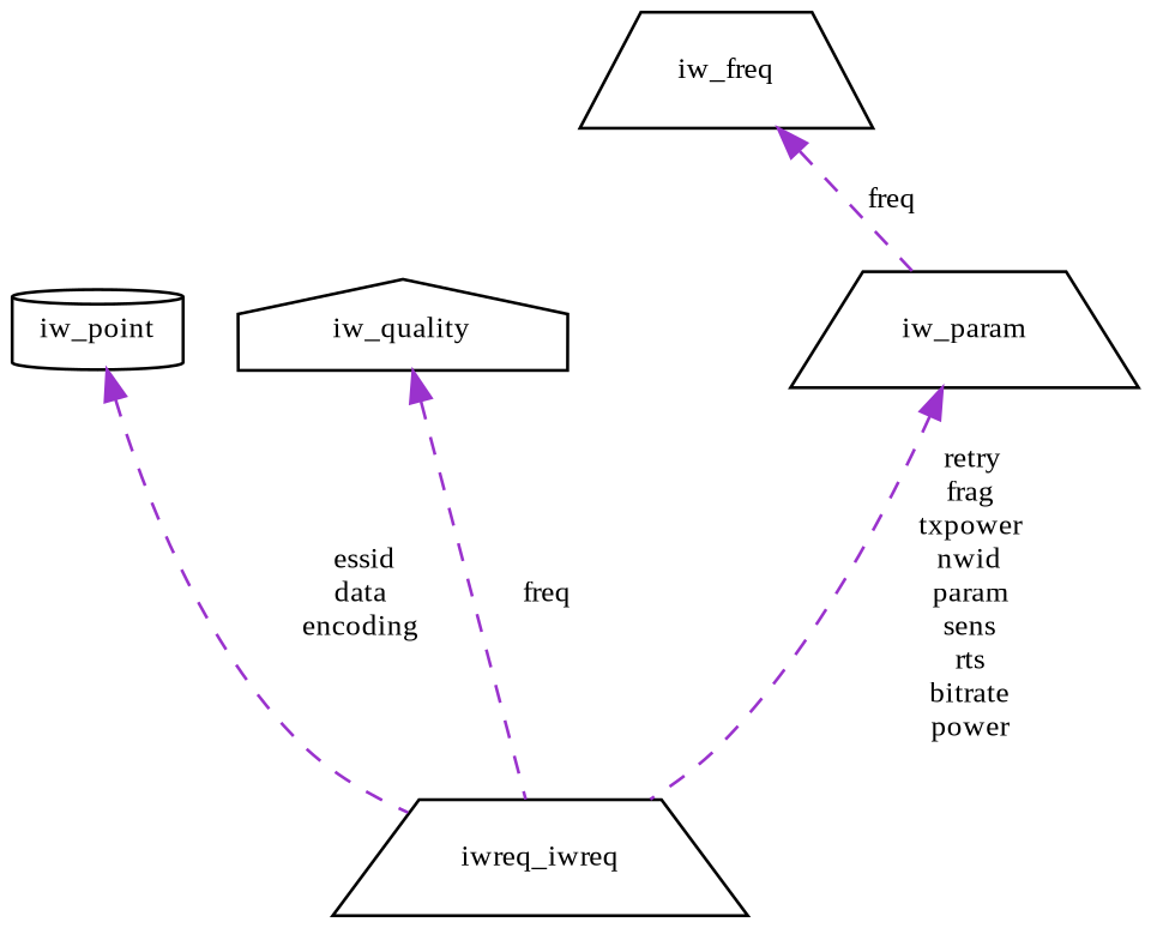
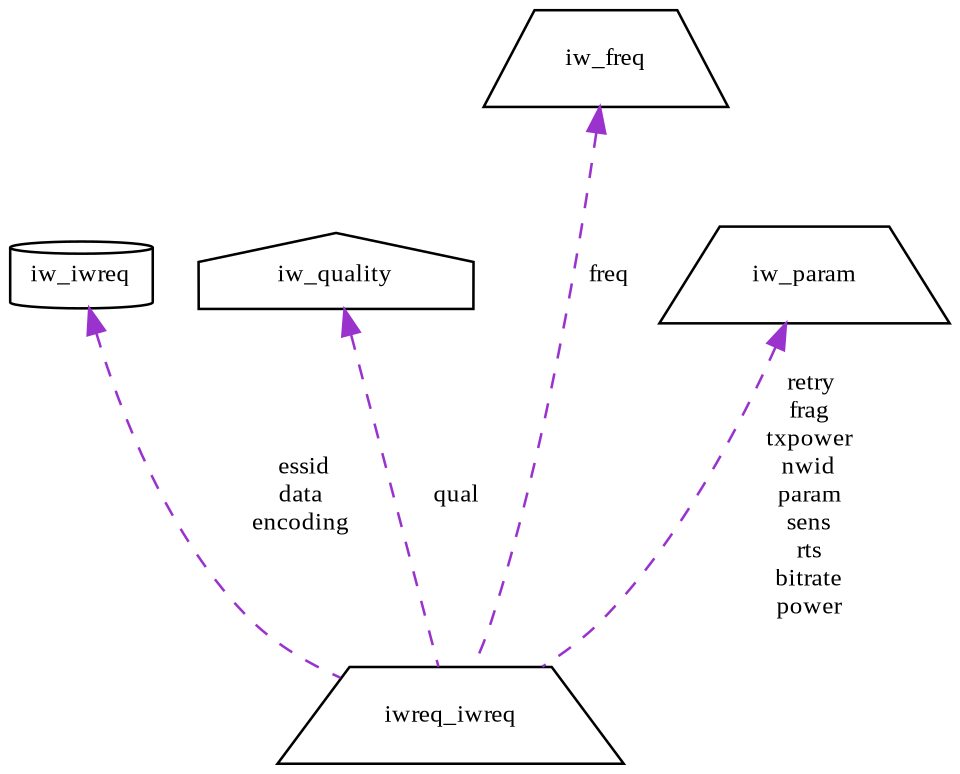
  digraph {
    fontname="Liberation Serif"
    node [color=black fillcolor=white fontname="Liberation Serif" fontsize=10 shape=trapezium style=filled]
    edge [color=darkorchid3 dir=back fontname="Liberation Serif" fontsize=10 labelfontname=Helvetica labelfontsize=10 style=dashed]
    n1 [height=0.2 label=iwreq_iwreq width=0.4]
-   n2 [height=0.2 label=iw_point shape=cylinder width=0.4]
+   n2 [height=0.2 label=iw_iwreq shape=cylinder width=0.4]
    n3 [height=0.2 label=iw_quality shape=house width=0.4]
    n4 [height=0.2 label=iw_param width=0.4]
    n5 [height=0.2 label=iw_freq width=0.4]
    n2 -> n1 [label=" essid\ndata\nencoding"]
-   n3 -> n1 [label=" freq"]
+   n3 -> n1 [label=" qual"]
    n4 -> n1 [label=" retry\nfrag\ntxpower\nnwid\nparam\nsens\nrts\nbitrate\npower"]
-   n5 -> n4 [label=" freq"]
+   n5 -> n1 [label=" freq"]
  }
